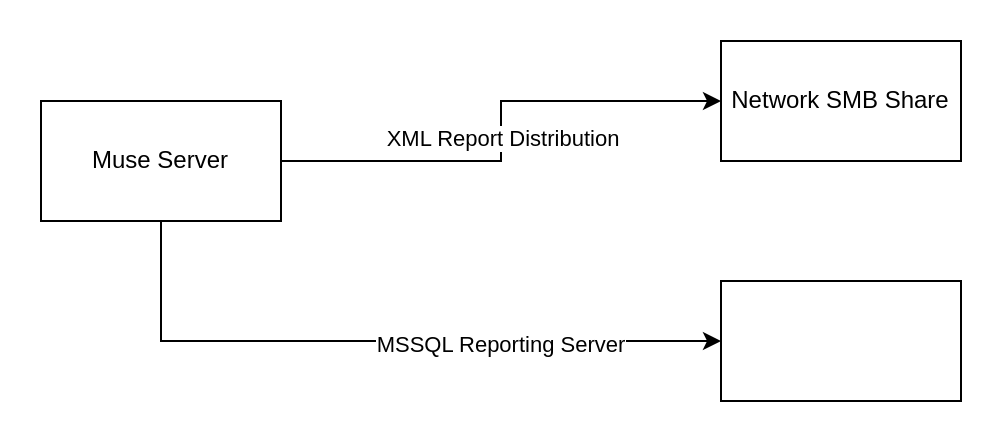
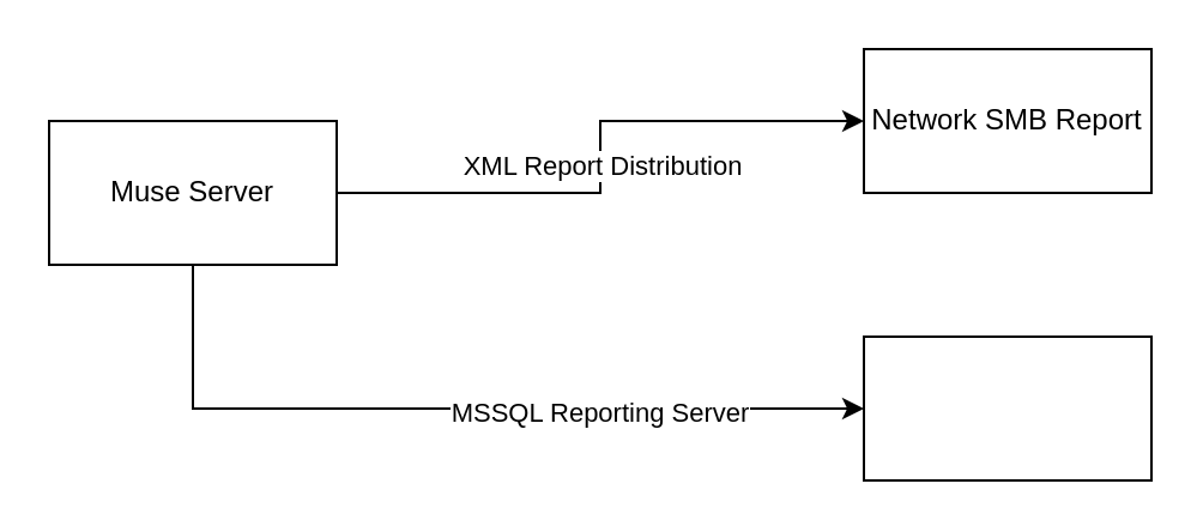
  <mxCell id="0" />
  <mxCell id="1" parent="0" />
  <mxCell id="2" style="edgeStyle=orthogonalEdgeStyle;rounded=0;orthogonalLoop=1;jettySize=auto;html=1;" edge="1" parent="1" source="6" target="7"><mxGeometry relative="1" as="geometry" /></mxCell>
  <mxCell id="3" value="XML Report Distribution" style="edgeLabel;html=1;align=center;verticalAlign=middle;resizable=0;points=[];" vertex="1" connectable="0" parent="2"><mxGeometry x="-0.022" relative="1" as="geometry"><mxPoint as="offset" /></mxGeometry></mxCell>
  <mxCell id="4" style="edgeStyle=orthogonalEdgeStyle;rounded=0;orthogonalLoop=1;jettySize=auto;html=1;exitX=0.5;exitY=1;exitDx=0;exitDy=0;entryX=0;entryY=0.5;entryDx=0;entryDy=0;" edge="1" parent="1" source="6" target="8"><mxGeometry relative="1" as="geometry" /></mxCell>
  <mxCell id="5" value="MSSQL Reporting Server" style="edgeLabel;html=1;align=center;verticalAlign=middle;resizable=0;points=[];" vertex="1" connectable="0" parent="4"><mxGeometry x="0.346" y="-1" relative="1" as="geometry"><mxPoint as="offset" /></mxGeometry></mxCell>
  <mxCell id="6" value="Muse Server" style="rounded=0;whiteSpace=wrap;html=1;" vertex="1" parent="1"><mxGeometry x="20" y="50" width="120" height="60" as="geometry" /></mxCell>
- <mxCell id="7" value="Network SMB Share" style="rounded=0;whiteSpace=wrap;html=1;" vertex="1" parent="1"><mxGeometry x="360" y="20" width="120" height="60" as="geometry" /></mxCell>
+ <mxCell id="7" value="Network SMB Report" style="rounded=0;whiteSpace=wrap;html=1;" vertex="1" parent="1"><mxGeometry x="360" y="20" width="120" height="60" as="geometry" /></mxCell>
  <mxCell id="8" value="" style="rounded=0;whiteSpace=wrap;html=1;" vertex="1" parent="1"><mxGeometry x="360" y="140" width="120" height="60" as="geometry" /></mxCell>
